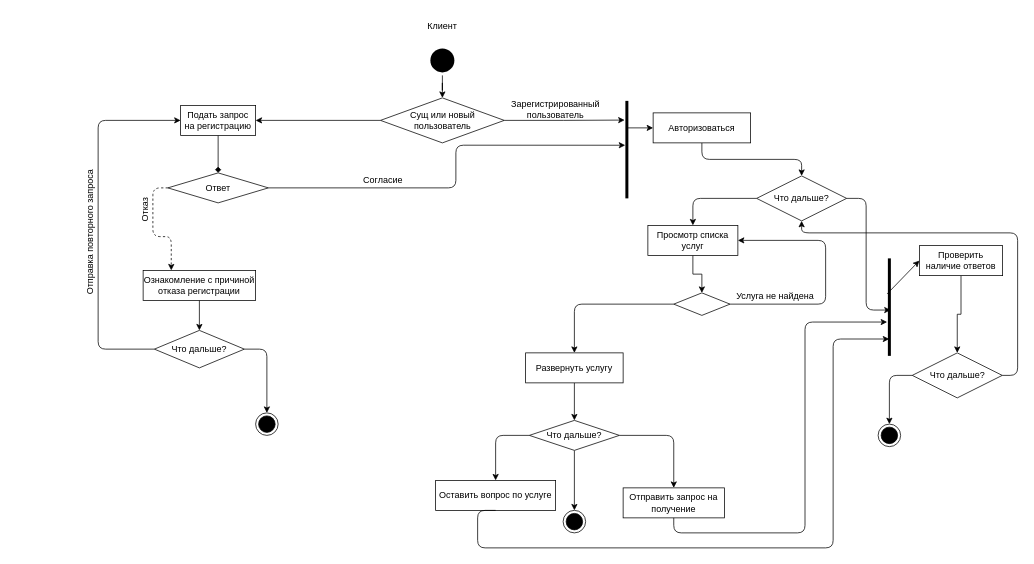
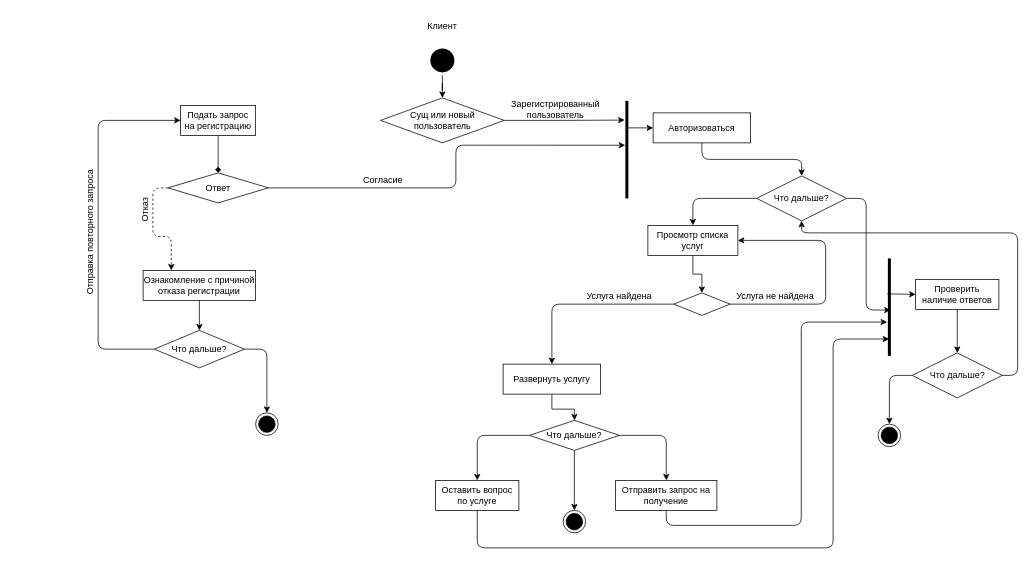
  <mxCell id="0" />
  <mxCell id="1" parent="0" />
  <mxCell id="2" style="edgeStyle=orthogonalEdgeStyle;rounded=0;orthogonalLoop=1;jettySize=auto;html=1;exitX=0.5;exitY=1;exitDx=0;exitDy=0;" parent="1" source="3" target="5" edge="1"><mxGeometry relative="1" as="geometry" /></mxCell>
  <mxCell id="3" value="" style="ellipse;html=1;shape=endState;fillColor=#000000;strokeColor=none;" parent="1" vertex="1"><mxGeometry x="569" y="60" width="40" height="40" as="geometry" /></mxCell>
- <mxCell id="4" style="edgeStyle=orthogonalEdgeStyle;rounded=0;orthogonalLoop=1;jettySize=auto;html=1;exitX=0;exitY=0.5;exitDx=0;exitDy=0;" parent="1" source="5" target="7" edge="1"><mxGeometry relative="1" as="geometry" /></mxCell>
  <mxCell id="5" value="Сущ или новый пользователь" style="shape=rhombus;perimeter=rhombusPerimeter;whiteSpace=wrap;html=1;align=center;" parent="1" vertex="1"><mxGeometry x="506.5" y="130" width="165" height="60" as="geometry" /></mxCell>
  <mxCell id="6" style="edgeStyle=orthogonalEdgeStyle;rounded=0;orthogonalLoop=1;jettySize=auto;html=1;exitX=0.5;exitY=1;exitDx=0;exitDy=0;entryX=0.5;entryY=0;entryDx=0;entryDy=0;endArrow=diamond;" parent="1" source="7" target="12" edge="1"><mxGeometry relative="1" as="geometry" /></mxCell>
  <mxCell id="7" value="Подать запрос на регистрацию" style="whiteSpace=wrap;html=1;align=center;" parent="1" vertex="1"><mxGeometry x="240" y="140" width="100" height="40" as="geometry" /></mxCell>
  <mxCell id="8" style="edgeStyle=orthogonalEdgeStyle;rounded=1;orthogonalLoop=1;jettySize=auto;html=1;exitX=0.5;exitY=1;exitDx=0;exitDy=0;curved=0;" parent="1" source="9" target="42" edge="1"><mxGeometry relative="1" as="geometry" /></mxCell>
  <mxCell id="9" value="Авторизоваться" style="whiteSpace=wrap;html=1;align=center;" parent="1" vertex="1"><mxGeometry x="870" y="150" width="130" height="40" as="geometry" /></mxCell>
  <mxCell id="10" value="Зарегистрированный пользователь" style="text;html=1;align=center;verticalAlign=middle;whiteSpace=wrap;rounded=0;" parent="1" vertex="1"><mxGeometry x="650" y="130" width="180" height="30" as="geometry" /></mxCell>
  <mxCell id="11" style="edgeStyle=orthogonalEdgeStyle;rounded=1;orthogonalLoop=1;jettySize=auto;html=1;exitX=0;exitY=0.5;exitDx=0;exitDy=0;entryX=0.25;entryY=0;entryDx=0;entryDy=0;curved=0;dashed=1;" parent="1" source="12" target="21" edge="1"><mxGeometry relative="1" as="geometry" /></mxCell>
  <mxCell id="12" value="Ответ" style="shape=rhombus;perimeter=rhombusPerimeter;whiteSpace=wrap;html=1;align=center;" parent="1" vertex="1"><mxGeometry x="223" y="230" width="134" height="40" as="geometry" /></mxCell>
  <mxCell id="13" value="" style="line;strokeWidth=4;rotatable=0;dashed=0;labelPosition=right;align=left;verticalAlign=middle;spacingTop=0;spacingLeft=6;points=[];portConstraint=eastwest;direction=south;" parent="1" vertex="1"><mxGeometry x="830" y="134" width="10" height="130" as="geometry" /></mxCell>
  <mxCell id="14" style="edgeStyle=orthogonalEdgeStyle;rounded=1;orthogonalLoop=1;jettySize=auto;html=1;exitX=1;exitY=0.5;exitDx=0;exitDy=0;entryX=0.455;entryY=0.72;entryDx=0;entryDy=0;entryPerimeter=0;curved=0;" parent="1" source="12" target="13" edge="1"><mxGeometry relative="1" as="geometry"><Array as="points"><mxPoint x="607" y="250" /><mxPoint x="607" y="193" /></Array></mxGeometry></mxCell>
  <mxCell id="15" style="edgeStyle=orthogonalEdgeStyle;rounded=0;orthogonalLoop=1;jettySize=auto;html=1;exitX=1;exitY=0.5;exitDx=0;exitDy=0;entryX=0.197;entryY=0.8;entryDx=0;entryDy=0;entryPerimeter=0;" parent="1" source="5" target="13" edge="1"><mxGeometry relative="1" as="geometry" /></mxCell>
  <mxCell id="16" style="edgeStyle=orthogonalEdgeStyle;rounded=0;orthogonalLoop=1;jettySize=auto;html=1;exitX=1;exitY=0.5;exitDx=0;exitDy=0;" parent="1" edge="1"><mxGeometry relative="1" as="geometry"><mxPoint x="835" y="170" as="sourcePoint" /><mxPoint x="870" y="170" as="targetPoint" /></mxGeometry></mxCell>
  <mxCell id="17" style="edgeStyle=orthogonalEdgeStyle;rounded=0;orthogonalLoop=1;jettySize=auto;html=1;exitX=0.5;exitY=1;exitDx=0;exitDy=0;entryX=0.5;entryY=0;entryDx=0;entryDy=0;" parent="1" source="18" target="27" edge="1"><mxGeometry relative="1" as="geometry" /></mxCell>
  <mxCell id="18" value="Просмотр списка услуг" style="whiteSpace=wrap;html=1;align=center;" parent="1" vertex="1"><mxGeometry x="863" y="300" width="120" height="40" as="geometry" /></mxCell>
  <mxCell id="19" value="Согласие" style="text;html=1;align=center;verticalAlign=middle;whiteSpace=wrap;rounded=0;" parent="1" vertex="1"><mxGeometry x="480" y="225" width="60" height="30" as="geometry" /></mxCell>
  <mxCell id="20" style="edgeStyle=orthogonalEdgeStyle;rounded=0;orthogonalLoop=1;jettySize=auto;html=1;exitX=0.5;exitY=1;exitDx=0;exitDy=0;entryX=0.5;entryY=0;entryDx=0;entryDy=0;" edge="1" parent="1" source="21" target="56"><mxGeometry relative="1" as="geometry" /></mxCell>
  <mxCell id="21" value="Ознакомление с причиной отказа регистрации" style="rounded=0;whiteSpace=wrap;html=1;" parent="1" vertex="1"><mxGeometry x="190" y="360" width="150" height="40" as="geometry" /></mxCell>
  <mxCell id="22" value="Отказ" style="text;html=1;align=center;verticalAlign=middle;whiteSpace=wrap;rounded=0;rotation=-90;" parent="1" vertex="1"><mxGeometry x="163" y="264" width="60" height="30" as="geometry" /></mxCell>
  <mxCell id="23" value="Клиент" style="text;html=1;align=center;verticalAlign=middle;whiteSpace=wrap;rounded=0;" parent="1" vertex="1"><mxGeometry x="559" y="20" width="60" height="30" as="geometry" /></mxCell>
  <mxCell id="24" value="" style="ellipse;html=1;shape=endState;fillColor=#000000;strokeColor=#000000;" parent="1" vertex="1"><mxGeometry x="340" y="550" width="30" height="30" as="geometry" /></mxCell>
  <mxCell id="25" style="edgeStyle=orthogonalEdgeStyle;rounded=1;orthogonalLoop=1;jettySize=auto;html=1;exitX=1;exitY=0.5;exitDx=0;exitDy=0;entryX=1;entryY=0.5;entryDx=0;entryDy=0;curved=0;" parent="1" source="27" target="18" edge="1"><mxGeometry relative="1" as="geometry"><Array as="points"><mxPoint x="1100" y="405" /><mxPoint x="1100" y="320" /></Array></mxGeometry></mxCell>
  <mxCell id="26" style="edgeStyle=orthogonalEdgeStyle;rounded=1;orthogonalLoop=1;jettySize=auto;html=1;exitX=0;exitY=0.5;exitDx=0;exitDy=0;entryX=0.5;entryY=0;entryDx=0;entryDy=0;curved=0;" parent="1" source="27" target="31" edge="1"><mxGeometry relative="1" as="geometry" /></mxCell>
  <mxCell id="27" value="" style="shape=rhombus;perimeter=rhombusPerimeter;whiteSpace=wrap;html=1;align=center;" parent="1" vertex="1"><mxGeometry x="897.5" y="390" width="75" height="30" as="geometry" /></mxCell>
  <mxCell id="28" value="" style="text;strokeColor=none;fillColor=none;align=left;verticalAlign=middle;spacingTop=-1;spacingLeft=4;spacingRight=4;rotatable=0;labelPosition=right;points=[];portConstraint=eastwest;" parent="1" vertex="1"><mxGeometry x="820" y="330" width="20" height="14" as="geometry" /></mxCell>
  <mxCell id="29" value="Услуга не найдена" style="text;html=1;align=center;verticalAlign=middle;whiteSpace=wrap;rounded=0;" parent="1" vertex="1"><mxGeometry x="972.5" y="380" width="120" height="30" as="geometry" /></mxCell>
  <mxCell id="30" style="edgeStyle=orthogonalEdgeStyle;rounded=0;orthogonalLoop=1;jettySize=auto;html=1;exitX=0.5;exitY=1;exitDx=0;exitDy=0;entryX=0.5;entryY=0;entryDx=0;entryDy=0;" parent="1" source="31" target="36" edge="1"><mxGeometry relative="1" as="geometry" /></mxCell>
- <mxCell id="31" value="Развернуть услугу" style="whiteSpace=wrap;html=1;align=center;" parent="1" vertex="1"><mxGeometry x="700" y="470" width="130" height="40" as="geometry" /></mxCell>
+ <mxCell id="31" value="Развернуть услугу" style="whiteSpace=wrap;html=1;align=center;" parent="1" vertex="1"><mxGeometry x="670" y="485" width="130" height="40" as="geometry" /></mxCell>
+ <mxCell id="32" value="Услуга найдена" style="text;html=1;align=center;verticalAlign=middle;whiteSpace=wrap;rounded=0;" parent="1" vertex="1"><mxGeometry x="780" y="380" width="90" height="30" as="geometry" /></mxCell>
  <mxCell id="33" style="edgeStyle=orthogonalEdgeStyle;rounded=1;orthogonalLoop=1;jettySize=auto;html=1;exitX=0;exitY=0.5;exitDx=0;exitDy=0;entryX=0.5;entryY=0;entryDx=0;entryDy=0;curved=0;" parent="1" source="36" target="37" edge="1"><mxGeometry relative="1" as="geometry" /></mxCell>
  <mxCell id="34" style="edgeStyle=orthogonalEdgeStyle;rounded=1;orthogonalLoop=1;jettySize=auto;html=1;exitX=1;exitY=0.5;exitDx=0;exitDy=0;entryX=0.5;entryY=0;entryDx=0;entryDy=0;curved=0;" parent="1" source="36" target="38" edge="1"><mxGeometry relative="1" as="geometry" /></mxCell>
  <mxCell id="35" style="edgeStyle=orthogonalEdgeStyle;rounded=0;orthogonalLoop=1;jettySize=auto;html=1;exitX=0.5;exitY=1;exitDx=0;exitDy=0;entryX=0.5;entryY=0;entryDx=0;entryDy=0;" parent="1" source="36" target="53" edge="1"><mxGeometry relative="1" as="geometry"><mxPoint x="764.588" y="670" as="targetPoint" /></mxGeometry></mxCell>
  <mxCell id="36" value="Что дальше?" style="shape=rhombus;perimeter=rhombusPerimeter;whiteSpace=wrap;html=1;align=center;" parent="1" vertex="1"><mxGeometry x="705" y="560" width="120" height="40" as="geometry" /></mxCell>
- <mxCell id="37" value="Оставить вопрос по услуге" style="whiteSpace=wrap;html=1;align=center;" parent="1" vertex="1"><mxGeometry x="580" y="640" width="160" height="40" as="geometry" /></mxCell>
- <mxCell id="38" value="Отправить запрос на получение" style="whiteSpace=wrap;html=1;align=center;" parent="1" vertex="1"><mxGeometry x="830" y="650" width="135" height="40" as="geometry" /></mxCell>
+ <mxCell id="37" value="Оставить вопрос по услуге" style="whiteSpace=wrap;html=1;align=center;" parent="1" vertex="1"><mxGeometry x="580" y="640" width="111" height="40" as="geometry" /></mxCell>
+ <mxCell id="38" value="Отправить запрос на получение" style="whiteSpace=wrap;html=1;align=center;" parent="1" vertex="1"><mxGeometry x="820" y="640" width="135" height="40" as="geometry" /></mxCell>
  <mxCell id="39" style="edgeStyle=orthogonalEdgeStyle;rounded=0;orthogonalLoop=1;jettySize=auto;html=1;exitX=0.5;exitY=1;exitDx=0;exitDy=0;" parent="1" source="40" target="51" edge="1"><mxGeometry relative="1" as="geometry" /></mxCell>
- <mxCell id="40" value="Проверить наличие ответов" style="whiteSpace=wrap;html=1;align=center;" parent="1" vertex="1"><mxGeometry x="1225" y="327" width="111" height="40" as="geometry" /></mxCell>
+ <mxCell id="40" value="Проверить наличие ответов" style="whiteSpace=wrap;html=1;align=center;" parent="1" vertex="1"><mxGeometry x="1220" y="372" width="111" height="40" as="geometry" /></mxCell>
  <mxCell id="41" style="edgeStyle=orthogonalEdgeStyle;rounded=1;orthogonalLoop=1;jettySize=auto;html=1;exitX=0;exitY=0.5;exitDx=0;exitDy=0;entryX=0.5;entryY=0;entryDx=0;entryDy=0;curved=0;" parent="1" source="42" target="18" edge="1"><mxGeometry relative="1" as="geometry" /></mxCell>
  <mxCell id="42" value="Что дальше?" style="shape=rhombus;perimeter=rhombusPerimeter;whiteSpace=wrap;html=1;align=center;" parent="1" vertex="1"><mxGeometry x="1008" y="234" width="120" height="60" as="geometry" /></mxCell>
  <mxCell id="43" value="" style="line;strokeWidth=4;rotatable=0;dashed=0;labelPosition=right;align=left;verticalAlign=middle;spacingTop=0;spacingLeft=6;points=[];portConstraint=eastwest;direction=south;" parent="1" vertex="1"><mxGeometry x="1180" y="344" width="10" height="130" as="geometry" /></mxCell>
  <mxCell id="44" style="edgeStyle=orthogonalEdgeStyle;rounded=1;orthogonalLoop=1;jettySize=auto;html=1;exitX=0.5;exitY=1;exitDx=0;exitDy=0;entryX=0.653;entryY=0.8;entryDx=0;entryDy=0;entryPerimeter=0;curved=0;" parent="1" source="38" target="43" edge="1"><mxGeometry relative="1" as="geometry" /></mxCell>
  <mxCell id="45" style="edgeStyle=orthogonalEdgeStyle;rounded=1;orthogonalLoop=1;jettySize=auto;html=1;exitX=0.5;exitY=1;exitDx=0;exitDy=0;entryX=0.827;entryY=0.518;entryDx=0;entryDy=0;entryPerimeter=0;curved=0;" parent="1" source="37" target="43" edge="1"><mxGeometry relative="1" as="geometry"><Array as="points"><mxPoint x="636" y="730" /><mxPoint x="1110" y="730" /><mxPoint x="1110" y="452" /></Array></mxGeometry></mxCell>
  <mxCell id="46" style="edgeStyle=orthogonalEdgeStyle;rounded=1;orthogonalLoop=1;jettySize=auto;html=1;exitX=1;exitY=0.5;exitDx=0;exitDy=0;entryX=0.53;entryY=0.329;entryDx=0;entryDy=0;entryPerimeter=0;curved=0;" parent="1" source="42" target="43" edge="1"><mxGeometry relative="1" as="geometry" /></mxCell>
  <mxCell id="47" value="" style="endArrow=classic;html=1;rounded=0;exitX=0.364;exitY=0.8;exitDx=0;exitDy=0;exitPerimeter=0;entryX=0;entryY=0.5;entryDx=0;entryDy=0;" parent="1" source="43" target="40" edge="1"><mxGeometry width="50" height="50" relative="1" as="geometry"><mxPoint x="1190" y="440" as="sourcePoint" /><mxPoint x="1240" y="390" as="targetPoint" /></mxGeometry></mxCell>
  <mxCell id="48" style="edgeStyle=orthogonalEdgeStyle;rounded=0;orthogonalLoop=1;jettySize=auto;html=1;exitX=0;exitY=0.5;exitDx=0;exitDy=0;entryX=0.5;entryY=0;entryDx=0;entryDy=0;strokeColor=none;" parent="1" source="51" target="52" edge="1"><mxGeometry relative="1" as="geometry" /></mxCell>
  <mxCell id="49" style="edgeStyle=orthogonalEdgeStyle;rounded=1;orthogonalLoop=1;jettySize=auto;html=1;exitX=0;exitY=0.5;exitDx=0;exitDy=0;entryX=0.5;entryY=0;entryDx=0;entryDy=0;curved=0;" parent="1" source="51" target="52" edge="1"><mxGeometry relative="1" as="geometry" /></mxCell>
  <mxCell id="50" style="edgeStyle=orthogonalEdgeStyle;rounded=1;orthogonalLoop=1;jettySize=auto;html=1;exitX=1;exitY=0.5;exitDx=0;exitDy=0;entryX=0.5;entryY=1;entryDx=0;entryDy=0;curved=0;" parent="1" source="51" target="42" edge="1"><mxGeometry relative="1" as="geometry"><Array as="points"><mxPoint x="1356" y="500" /><mxPoint x="1356" y="310" /><mxPoint x="1068" y="310" /></Array></mxGeometry></mxCell>
  <mxCell id="51" value="Что дальше?" style="shape=rhombus;perimeter=rhombusPerimeter;whiteSpace=wrap;html=1;align=center;" parent="1" vertex="1"><mxGeometry x="1215.5" y="470" width="120" height="60" as="geometry" /></mxCell>
  <mxCell id="52" value="" style="ellipse;html=1;shape=endState;fillColor=#000000;strokeColor=#000000;" parent="1" vertex="1"><mxGeometry x="1170" y="565" width="30" height="30" as="geometry" /></mxCell>
  <mxCell id="53" value="" style="ellipse;html=1;shape=endState;fillColor=#000000;strokeColor=#000000;" parent="1" vertex="1"><mxGeometry x="750" y="680" width="30" height="30" as="geometry" /></mxCell>
  <mxCell id="54" style="edgeStyle=orthogonalEdgeStyle;rounded=1;orthogonalLoop=1;jettySize=auto;html=1;exitX=1;exitY=0.5;exitDx=0;exitDy=0;entryX=0.5;entryY=0;entryDx=0;entryDy=0;curved=0;" edge="1" parent="1" source="56" target="24"><mxGeometry relative="1" as="geometry" /></mxCell>
  <mxCell id="55" style="edgeStyle=orthogonalEdgeStyle;rounded=1;orthogonalLoop=1;jettySize=auto;html=1;exitX=0;exitY=0.5;exitDx=0;exitDy=0;entryX=0;entryY=0.5;entryDx=0;entryDy=0;curved=0;" edge="1" parent="1" source="56" target="7"><mxGeometry relative="1" as="geometry"><Array as="points"><mxPoint x="130" y="465" /><mxPoint x="130" y="160" /></Array></mxGeometry></mxCell>
  <mxCell id="56" value="Что дальше?" style="shape=rhombus;perimeter=rhombusPerimeter;whiteSpace=wrap;html=1;align=center;" vertex="1" parent="1"><mxGeometry x="205" y="440" width="120" height="50" as="geometry" /></mxCell>
  <mxCell id="57" value="Отправка повторного запроса" style="text;html=1;align=center;verticalAlign=middle;whiteSpace=wrap;rounded=0;rotation=-90;" vertex="1" parent="1"><mxGeometry x="20" y="294" width="200" height="30" as="geometry" /></mxCell>
